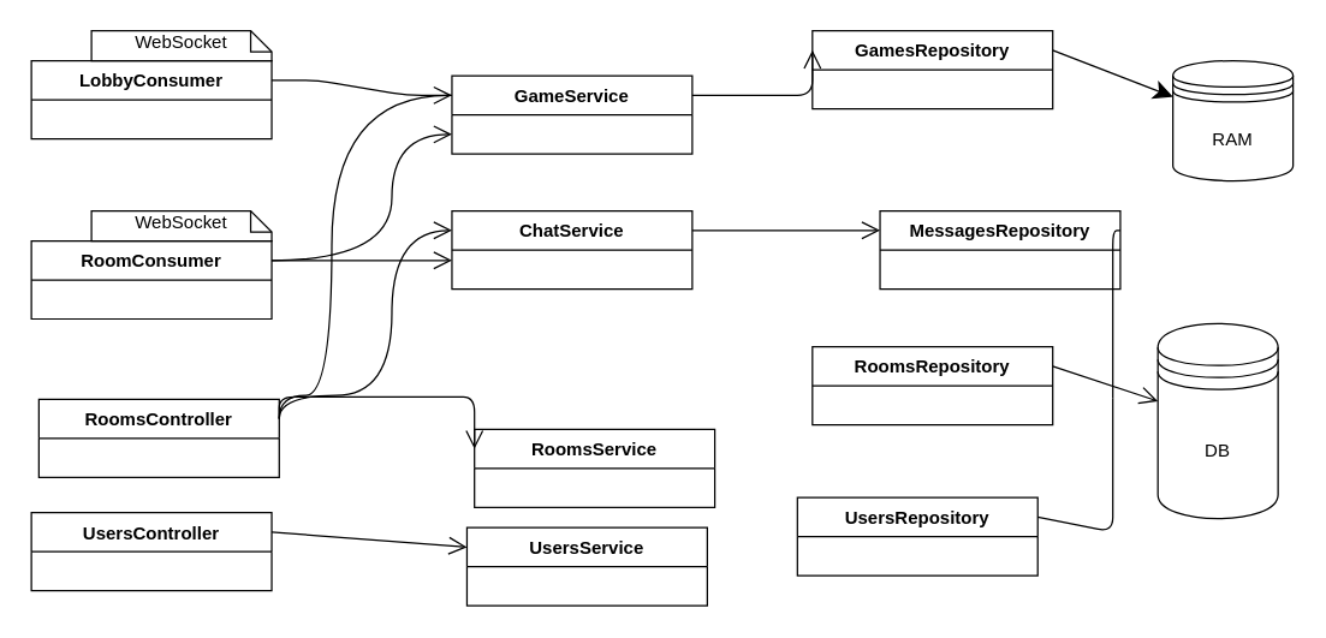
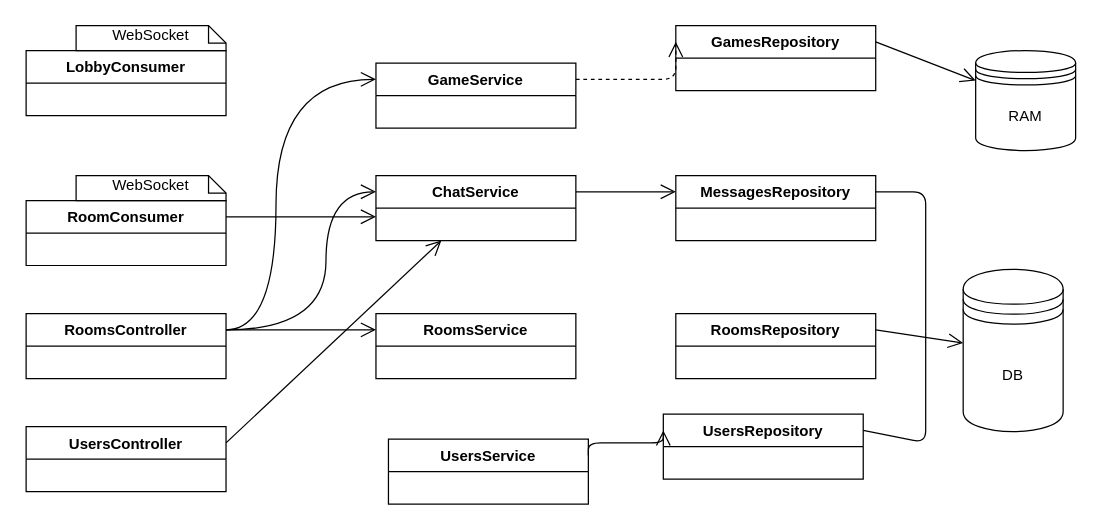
  <mxCell id="0" />
  <mxCell id="1" parent="0" />
  <mxCell id="2" value="DB" style="shape=datastore;whiteSpace=wrap;html=1;" parent="1" vertex="1"><mxGeometry x="770" y="215" width="80" height="130" as="geometry" /></mxCell>
  <mxCell id="3" value="ChatService" style="swimlane;fontStyle=1;childLayout=stackLayout;horizontal=1;startSize=26;fillColor=none;horizontalStack=0;resizeParent=1;resizeParentMax=0;resizeLast=0;collapsible=1;marginBottom=0;" parent="1" vertex="1"><mxGeometry x="300" y="140" width="160" height="52" as="geometry" /></mxCell>
  <mxCell id="4" value="UsersController" style="swimlane;fontStyle=1;childLayout=stackLayout;horizontal=1;startSize=26;fillColor=none;horizontalStack=0;resizeParent=1;resizeParentMax=0;resizeLast=0;collapsible=1;marginBottom=0;" parent="1" vertex="1"><mxGeometry x="20" y="341" width="160" height="52" as="geometry"><mxRectangle x="120" y="180" width="120" height="26" as="alternateBounds" /></mxGeometry></mxCell>
- <mxCell id="5" value="RoomsController" style="swimlane;fontStyle=1;childLayout=stackLayout;horizontal=1;startSize=26;fillColor=none;horizontalStack=0;resizeParent=1;resizeParentMax=0;resizeLast=0;collapsible=1;marginBottom=0;" parent="1" vertex="1"><mxGeometry x="25" y="265.5" width="160" height="52" as="geometry"><mxRectangle x="120" y="180" width="120" height="26" as="alternateBounds" /></mxGeometry></mxCell>
+ <mxCell id="5" value="RoomsController" style="swimlane;fontStyle=1;childLayout=stackLayout;horizontal=1;startSize=26;fillColor=none;horizontalStack=0;resizeParent=1;resizeParentMax=0;resizeLast=0;collapsible=1;marginBottom=0;" parent="1" vertex="1"><mxGeometry x="20" y="250.5" width="160" height="52" as="geometry"><mxRectangle x="120" y="180" width="120" height="26" as="alternateBounds" /></mxGeometry></mxCell>
  <mxCell id="6" value="GameService" style="swimlane;fontStyle=1;childLayout=stackLayout;horizontal=1;startSize=26;fillColor=none;horizontalStack=0;resizeParent=1;resizeParentMax=0;resizeLast=0;collapsible=1;marginBottom=0;" parent="1" vertex="1"><mxGeometry x="300" y="50" width="160" height="52" as="geometry" /></mxCell>
  <mxCell id="7" value="UsersService" style="swimlane;fontStyle=1;childLayout=stackLayout;horizontal=1;startSize=26;fillColor=none;horizontalStack=0;resizeParent=1;resizeParentMax=0;resizeLast=0;collapsible=1;marginBottom=0;" parent="1" vertex="1"><mxGeometry x="310" y="351" width="160" height="52" as="geometry" /></mxCell>
- <mxCell id="8" value="" style="endArrow=open;endSize=10;html=1;exitX=1;exitY=0.25;exitDx=0;exitDy=0;entryX=0;entryY=0.25;entryDx=0;entryDy=0;" parent="1" source="4" target="7" edge="1"><mxGeometry x="0.125" y="-30" width="160" relative="1" as="geometry"><mxPoint x="200" y="337" as="sourcePoint" /><mxPoint x="280" y="367" as="targetPoint" /><mxPoint as="offset" /></mxGeometry></mxCell>
- <mxCell id="9" value="RoomsService" style="swimlane;fontStyle=1;childLayout=stackLayout;horizontal=1;startSize=26;fillColor=none;horizontalStack=0;resizeParent=1;resizeParentMax=0;resizeLast=0;collapsible=1;marginBottom=0;" parent="1" vertex="1"><mxGeometry x="315" y="285.5" width="160" height="52" as="geometry" /></mxCell>
+ <mxCell id="8" value="" style="endArrow=open;endSize=10;html=1;exitX=1;exitY=0.25;exitDx=0;exitDy=0;" parent="1" source="4" target="3" edge="1"><mxGeometry x="0.125" y="-30" width="160" relative="1" as="geometry"><mxPoint x="200" y="337" as="sourcePoint" /><mxPoint x="280" y="367" as="targetPoint" /><mxPoint as="offset" /></mxGeometry></mxCell>
+ <mxCell id="9" value="RoomsService" style="swimlane;fontStyle=1;childLayout=stackLayout;horizontal=1;startSize=26;fillColor=none;horizontalStack=0;resizeParent=1;resizeParentMax=0;resizeLast=0;collapsible=1;marginBottom=0;" parent="1" vertex="1"><mxGeometry x="300" y="250.5" width="160" height="52" as="geometry" /></mxCell>
  <mxCell id="10" value="" style="endArrow=open;endSize=10;html=1;exitX=1;exitY=0.25;exitDx=0;exitDy=0;entryX=0;entryY=0.25;entryDx=0;entryDy=0;edgeStyle=orthogonalEdgeStyle;curved=1;" edge="1" parent="1" source="5" target="3"><mxGeometry x="0.125" y="-30" width="160" relative="1" as="geometry"><mxPoint x="190" y="236" as="sourcePoint" /><mxPoint x="270" y="266" as="targetPoint" /><mxPoint as="offset" /><Array as="points"><mxPoint x="260" y="263" /><mxPoint x="260" y="153" /></Array></mxGeometry></mxCell>
- <mxCell id="11" value="MessagesRepository" style="swimlane;fontStyle=1;childLayout=stackLayout;horizontal=1;startSize=26;fillColor=none;horizontalStack=0;resizeParent=1;resizeParentMax=0;resizeLast=0;collapsible=1;marginBottom=0;" vertex="1" parent="1"><mxGeometry x="585" y="140" width="160" height="52" as="geometry" /></mxCell>
- <mxCell id="12" value="RoomsRepository" style="swimlane;fontStyle=1;childLayout=stackLayout;horizontal=1;startSize=26;fillColor=none;horizontalStack=0;resizeParent=1;resizeParentMax=0;resizeLast=0;collapsible=1;marginBottom=0;" vertex="1" parent="1"><mxGeometry x="540" y="230.5" width="160" height="52" as="geometry" /></mxCell>
+ <mxCell id="11" value="MessagesRepository" style="swimlane;fontStyle=1;childLayout=stackLayout;horizontal=1;startSize=26;fillColor=none;horizontalStack=0;resizeParent=1;resizeParentMax=0;resizeLast=0;collapsible=1;marginBottom=0;" vertex="1" parent="1"><mxGeometry x="540" y="140" width="160" height="52" as="geometry" /></mxCell>
+ <mxCell id="12" value="RoomsRepository" style="swimlane;fontStyle=1;childLayout=stackLayout;horizontal=1;startSize=26;fillColor=none;horizontalStack=0;resizeParent=1;resizeParentMax=0;resizeLast=0;collapsible=1;marginBottom=0;" vertex="1" parent="1"><mxGeometry x="540" y="250.5" width="160" height="52" as="geometry" /></mxCell>
  <mxCell id="13" value="UsersRepository" style="swimlane;fontStyle=1;childLayout=stackLayout;horizontal=1;startSize=26;fillColor=none;horizontalStack=0;resizeParent=1;resizeParentMax=0;resizeLast=0;collapsible=1;marginBottom=0;" vertex="1" parent="1"><mxGeometry x="530" y="331" width="160" height="52" as="geometry" /></mxCell>
  <mxCell id="14" value="RAM" style="shape=datastore;whiteSpace=wrap;html=1;" vertex="1" parent="1"><mxGeometry x="780" y="40" width="80" height="80" as="geometry" /></mxCell>
  <mxCell id="15" value="GamesRepository" style="swimlane;fontStyle=1;childLayout=stackLayout;horizontal=1;startSize=26;fillColor=none;horizontalStack=0;resizeParent=1;resizeParentMax=0;resizeLast=0;collapsible=1;marginBottom=0;" vertex="1" parent="1"><mxGeometry x="540" y="20" width="160" height="52" as="geometry" /></mxCell>
  <mxCell id="16" value="" style="group" vertex="1" connectable="0" parent="1"><mxGeometry x="20" y="20" width="160" height="72" as="geometry" /></mxCell>
  <mxCell id="17" value="&lt;div&gt;&lt;span&gt;WebSocket&lt;/span&gt;&lt;/div&gt;" style="shape=note;whiteSpace=wrap;html=1;size=14;verticalAlign=top;align=center;spacingTop=-6;" parent="16" vertex="1"><mxGeometry x="40" width="120" height="20" as="geometry" /></mxCell>
  <mxCell id="18" value="LobbyConsumer" style="swimlane;fontStyle=1;childLayout=stackLayout;horizontal=1;startSize=26;fillColor=none;horizontalStack=0;resizeParent=1;resizeParentMax=0;resizeLast=0;collapsible=1;marginBottom=0;" parent="16" vertex="1"><mxGeometry y="20" width="160" height="52" as="geometry" /></mxCell>
  <mxCell id="19" value="" style="group" vertex="1" connectable="0" parent="1"><mxGeometry x="20" y="140" width="160" height="72" as="geometry" /></mxCell>
  <mxCell id="20" value="&lt;div&gt;&lt;span&gt;WebSocket&lt;/span&gt;&lt;/div&gt;" style="shape=note;whiteSpace=wrap;html=1;size=14;verticalAlign=top;align=center;spacingTop=-6;" parent="19" vertex="1"><mxGeometry x="40" width="120" height="20" as="geometry" /></mxCell>
  <mxCell id="21" value="RoomConsumer" style="swimlane;fontStyle=1;childLayout=stackLayout;horizontal=1;startSize=26;fillColor=none;horizontalStack=0;resizeParent=1;resizeParentMax=0;resizeLast=0;collapsible=1;marginBottom=0;" parent="19" vertex="1"><mxGeometry y="20" width="160" height="52" as="geometry"><mxRectangle x="120" y="180" width="120" height="26" as="alternateBounds" /></mxGeometry></mxCell>
  <mxCell id="22" value="" style="endArrow=open;endSize=10;html=1;exitX=1;exitY=0.25;exitDx=0;exitDy=0;entryX=0;entryY=0.25;entryDx=0;entryDy=0;edgeStyle=orthogonalEdgeStyle;curved=1;" edge="1" parent="1" source="5" target="6"><mxGeometry x="0.125" y="-30" width="160" relative="1" as="geometry"><mxPoint x="190" y="282" as="sourcePoint" /><mxPoint x="310" y="163" as="targetPoint" /><mxPoint as="offset" /><Array as="points"><mxPoint x="220" y="263" /><mxPoint x="220" y="63" /></Array></mxGeometry></mxCell>
  <mxCell id="23" value="" style="endArrow=open;endSize=10;html=1;exitX=1;exitY=0.25;exitDx=0;exitDy=0;entryX=0;entryY=0.25;entryDx=0;entryDy=0;edgeStyle=orthogonalEdgeStyle;" edge="1" parent="1" source="5" target="9"><mxGeometry x="0.125" y="-30" width="160" relative="1" as="geometry"><mxPoint x="190" y="274" as="sourcePoint" /><mxPoint x="310" y="163" as="targetPoint" /><mxPoint as="offset" /><Array as="points"><mxPoint x="290" y="264" /><mxPoint x="290" y="264" /></Array></mxGeometry></mxCell>
  <mxCell id="24" value="" style="endArrow=open;endSize=10;html=1;exitX=1;exitY=0.25;exitDx=0;exitDy=0;" edge="1" parent="1" source="21"><mxGeometry x="0.125" y="-30" width="160" relative="1" as="geometry"><mxPoint x="190" y="180" as="sourcePoint" /><mxPoint x="300" y="173" as="targetPoint" /><mxPoint as="offset" /><Array as="points"><mxPoint x="260" y="173" /></Array></mxGeometry></mxCell>
- <mxCell id="25" value="" style="endArrow=open;endSize=10;html=1;exitX=1;exitY=0.25;exitDx=0;exitDy=0;edgeStyle=orthogonalEdgeStyle;entryX=0;entryY=0.75;entryDx=0;entryDy=0;curved=1;" edge="1" parent="1" source="21" target="6"><mxGeometry x="0.125" y="-30" width="160" relative="1" as="geometry"><mxPoint x="200" y="130" as="sourcePoint" /><mxPoint x="280" y="100" as="targetPoint" /><mxPoint as="offset" /><Array as="points"><mxPoint x="260" y="173" /><mxPoint x="260" y="89" /></Array></mxGeometry></mxCell>
- <mxCell id="26" value="" style="endArrow=none;endSize=12;html=1;exitX=1;exitY=0.25;exitDx=0;exitDy=0;entryX=0;entryY=0.25;entryDx=0;entryDy=0;endFill=0;edgeStyle=entityRelationEdgeStyle;" edge="1" parent="1" source="18" target="6"><mxGeometry x="0.125" y="-30" width="160" relative="1" as="geometry"><mxPoint x="190" y="364" as="sourcePoint" /><mxPoint x="250" y="40" as="targetPoint" /><mxPoint as="offset" /></mxGeometry></mxCell>
+ <mxCell id="27" value="" style="endArrow=open;endSize=10;html=1;exitX=1;exitY=0.25;exitDx=0;exitDy=0;entryX=0;entryY=0.25;entryDx=0;entryDy=0;edgeStyle=orthogonalEdgeStyle;" edge="1" parent="1" source="7" target="13"><mxGeometry x="0.125" y="-30" width="160" relative="1" as="geometry"><mxPoint x="484.034" y="360.707" as="sourcePoint" /><mxPoint x="564.034" y="360.707" as="targetPoint" /><mxPoint as="offset" /><Array as="points"><mxPoint x="500" y="354" /><mxPoint x="500" y="354" /></Array></mxGeometry></mxCell>
  <mxCell id="28" value="" style="endArrow=open;endSize=10;html=1;exitX=1;exitY=0.25;exitDx=0;exitDy=0;entryX=0;entryY=0.25;entryDx=0;entryDy=0;edgeStyle=orthogonalEdgeStyle;" edge="1" parent="1" source="3" target="11"><mxGeometry x="0.125" y="-30" width="160" relative="1" as="geometry"><mxPoint x="480.034" y="150.207" as="sourcePoint" /><mxPoint x="560.034" y="150.207" as="targetPoint" /><mxPoint as="offset" /><Array as="points"><mxPoint x="500" y="153" /><mxPoint x="500" y="153" /></Array></mxGeometry></mxCell>
- <mxCell id="29" value="" style="endArrow=open;endSize=10;html=1;exitX=1;exitY=0.25;exitDx=0;exitDy=0;entryX=0;entryY=0.25;entryDx=0;entryDy=0;edgeStyle=orthogonalEdgeStyle;" edge="1" parent="1" source="6" target="15"><mxGeometry x="0.125" y="-30" width="160" relative="1" as="geometry"><mxPoint x="469.534" y="55.207" as="sourcePoint" /><mxPoint x="549.534" y="55.207" as="targetPoint" /><mxPoint as="offset" /><Array as="points"><mxPoint x="500" y="63" /><mxPoint x="500" y="63" /></Array></mxGeometry></mxCell>
- <mxCell id="30" value="" style="endArrow=classic;endSize=10;html=1;exitX=1;exitY=0.25;exitDx=0;exitDy=0;entryX=0;entryY=0.3;entryDx=0;entryDy=0;" edge="1" parent="1" source="15" target="14"><mxGeometry x="0.125" y="-30" width="160" relative="1" as="geometry"><mxPoint x="770" y="139.333" as="sourcePoint" /><mxPoint x="850" y="139.333" as="targetPoint" /><mxPoint as="offset" /></mxGeometry></mxCell>
+ <mxCell id="29" value="" style="endArrow=open;endSize=10;html=1;exitX=1;exitY=0.25;exitDx=0;exitDy=0;entryX=0;entryY=0.25;entryDx=0;entryDy=0;edgeStyle=orthogonalEdgeStyle;dashed=1;" edge="1" parent="1" source="6" target="15"><mxGeometry x="0.125" y="-30" width="160" relative="1" as="geometry"><mxPoint x="469.534" y="55.207" as="sourcePoint" /><mxPoint x="549.534" y="55.207" as="targetPoint" /><mxPoint as="offset" /><Array as="points"><mxPoint x="500" y="63" /><mxPoint x="500" y="63" /></Array></mxGeometry></mxCell>
+ <mxCell id="30" value="" style="endArrow=open;endSize=10;html=1;exitX=1;exitY=0.25;exitDx=0;exitDy=0;entryX=0;entryY=0.3;entryDx=0;entryDy=0;" edge="1" parent="1" source="15" target="14"><mxGeometry x="0.125" y="-30" width="160" relative="1" as="geometry"><mxPoint x="770" y="139.333" as="sourcePoint" /><mxPoint x="850" y="139.333" as="targetPoint" /><mxPoint as="offset" /></mxGeometry></mxCell>
  <mxCell id="31" value="" style="endArrow=none;endSize=10;html=1;exitX=1;exitY=0.25;exitDx=0;exitDy=0;endFill=0;" edge="1" parent="1" source="11"><mxGeometry x="0.125" y="-30" width="160" relative="1" as="geometry"><mxPoint x="710" y="73" as="sourcePoint" /><mxPoint x="740" y="265" as="targetPoint" /><mxPoint as="offset" /><Array as="points"><mxPoint x="740" y="153" /></Array></mxGeometry></mxCell>
  <mxCell id="32" value="" style="endArrow=open;endSize=10;html=1;exitX=1;exitY=0.25;exitDx=0;exitDy=0;" edge="1" parent="1" source="12" target="2"><mxGeometry x="0.125" y="-30" width="160" relative="1" as="geometry"><mxPoint x="720" y="83" as="sourcePoint" /><mxPoint x="800" y="84" as="targetPoint" /><mxPoint as="offset" /></mxGeometry></mxCell>
  <mxCell id="33" value="" style="endArrow=none;endSize=10;html=1;exitX=1;exitY=0.25;exitDx=0;exitDy=0;endFill=0;" edge="1" parent="1" source="13"><mxGeometry x="0.125" y="-30" width="160" relative="1" as="geometry"><mxPoint x="730" y="93" as="sourcePoint" /><mxPoint x="740" y="265" as="targetPoint" /><mxPoint as="offset" /><Array as="points"><mxPoint x="740" y="354" /></Array></mxGeometry></mxCell>
